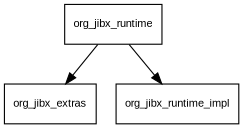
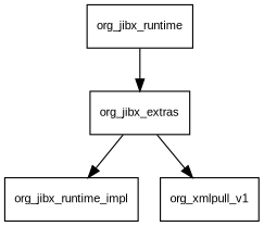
  digraph {
    fontname="Liberation Sans"
    node [fontname="Liberation Sans" fontsize=10.0 shape=box]
    edge [fontname="Liberation Sans"]
    org_jibx_extras
    org_jibx_runtime_impl
+   org_xmlpull_v1
    org_jibx_runtime
-   org_jibx_runtime -> org_jibx_runtime_impl
+   org_jibx_extras -> org_jibx_runtime_impl
+   org_jibx_extras -> org_xmlpull_v1
    org_jibx_runtime -> org_jibx_extras
  }
